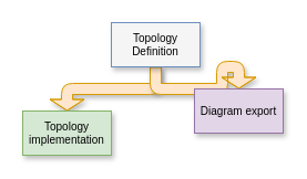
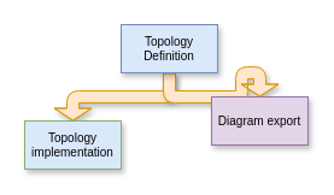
  <mxCell id="0" />
  <mxCell id="1" parent="0" />
  <mxCell id="2" style="edgeStyle=orthogonalEdgeStyle;rounded=1;orthogonalLoop=1;jettySize=auto;html=1;entryX=0.5;entryY=0;entryDx=0;entryDy=0;fontSize=10;strokeWidth=1;shape=flexArrow;endSize=3;startSize=3;fillColor=#ffe6cc;strokeColor=#d79b00;shadow=1;" edge="1" parent="1" source="4" target="5"><mxGeometry relative="1" as="geometry" /></mxCell>
  <mxCell id="3" style="edgeStyle=orthogonalEdgeStyle;rounded=1;orthogonalLoop=1;jettySize=auto;html=1;fontSize=10;strokeWidth=1;shape=flexArrow;endSize=3;startSize=3;fillColor=#ffe6cc;shadow=1;strokeColor=#d79b00;sketch=0;" edge="1" parent="1" source="4" target="6"><mxGeometry relative="1" as="geometry" /></mxCell>
- <mxCell id="4" value="Topology Definition" style="rounded=0;whiteSpace=wrap;html=1;fontSize=10;fillColor=#f5f5f5;strokeColor=#6c8ebf;glass=0;shadow=1;" vertex="1" parent="1"><mxGeometry x="100" y="20" width="80" height="40" as="geometry" /></mxCell>
- <mxCell id="5" value="Topology implementation" style="rounded=0;whiteSpace=wrap;html=1;fontSize=10;fillColor=#d5e8d4;strokeColor=#82b366;glass=0;shadow=1;" vertex="1" parent="1"><mxGeometry x="20" y="100" width="80" height="40" as="geometry" /></mxCell>
+ <mxCell id="4" value="Topology Definition" style="rounded=0;whiteSpace=wrap;html=1;fontSize=10;fillColor=#dae8fc;strokeColor=#6c8ebf;glass=0;shadow=1;" vertex="1" parent="1"><mxGeometry x="100" y="20" width="80" height="40" as="geometry" /></mxCell>
+ <mxCell id="5" value="Topology implementation" style="rounded=0;whiteSpace=wrap;html=1;fontSize=10;fillColor=#dae8fc;strokeColor=#82b366;glass=0;shadow=1;" vertex="1" parent="1"><mxGeometry x="20" y="100" width="80" height="40" as="geometry" /></mxCell>
  <mxCell id="6" value="Diagram export" style="rounded=0;whiteSpace=wrap;html=1;fontSize=10;fillColor=#e1d5e7;strokeColor=#9673a6;glass=0;shadow=1;" vertex="1" parent="1"><mxGeometry x="175" y="80" width="80" height="40" as="geometry" /></mxCell>
